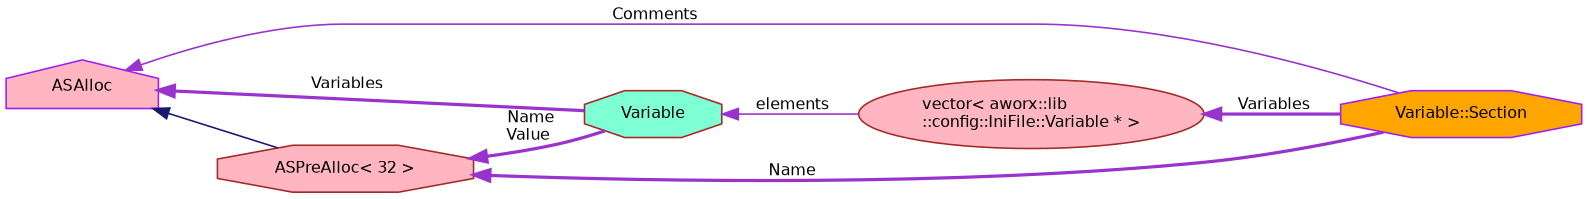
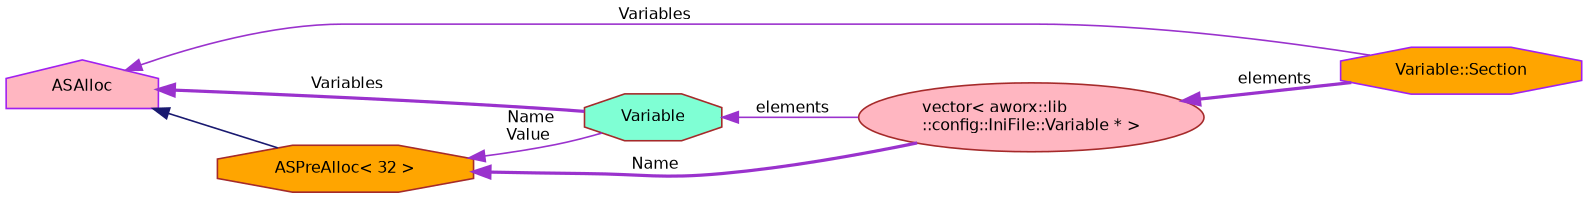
  digraph {
    rankdir=LR
    node [color=brown fillcolor=orange fontname=Helvetica fontsize=10 shape=octagon style=filled]
    edge [color=darkorchid3 dir=back fontname=Helvetica fontsize=10 labelfontname=Helvetica labelfontsize=10 style=bold]
    n1 [color=purple fontcolor=black height=0.2 label="Variable::Section" width=0.4]
    n2 [fillcolor=lightpink height=0.2 label="vector\< aworx::lib\l::config::IniFile::Variable * \>" shape=ellipse width=0.4]
    n3 [fillcolor=aquamarine height=0.2 label=Variable width=0.4]
-   n4 [fillcolor=lightpink height=0.2 label="ASPreAlloc\< 32 \>" width=0.4]
+   n4 [height=0.2 label="ASPreAlloc\< 32 \>" width=0.4]
    n5 [color=purple fillcolor=lightpink height=0.2 label=ASAlloc shape=house width=0.4]
-   n2 -> n1 [label=" Variables"]
+   n2 -> n1 [label=" elements"]
    n3 -> n2 [label=" elements" style=solid]
-   n4 -> n1 [label=" Name"]
-   n4 -> n3 [label=" Name\nValue"]
-   n5 -> n1 [label=" Comments" style=solid]
+   n4 -> n2 [label=" Name"]
+   n4 -> n3 [label=" Name\nValue" style=solid]
+   n5 -> n1 [label=" Variables" style=solid]
    n5 -> n3 [label=" Variables"]
    n5 -> n4 [color=midnightblue style=solid]
  }
